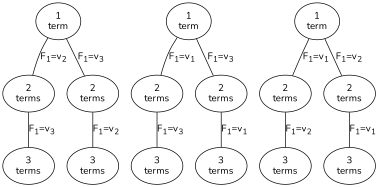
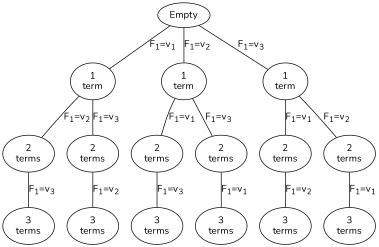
  digraph {
    fontname=Nunito
    node [fontname=Nunito]
    edge [dir=none fontname=Nunito]
+   n1 [label=<Empty>]
    n2 [label=<1<BR/>term>]
    n3 [label=<1<BR/>term>]
    n4 [label=<1<BR/>term>]
    n5 [label=<2<BR/>terms>]
    n6 [label=<2<BR/>terms>]
    n7 [label=<2<BR/>terms>]
    n8 [label=<2<BR/>terms>]
    n9 [label=<2<BR/>terms>]
    n10 [label=<2<BR/>terms>]
    n11 [label=<3<BR/>terms>]
    n12 [label=<3<BR/>terms>]
    n13 [label=<3<BR/>terms>]
    n14 [label=<3<BR/>terms>]
    n15 [label=<3<BR/>terms>]
    n16 [label=<3<BR/>terms>]
    subgraph sub_1 {
+     n1
      n2
      n3
      n4
      n5
      n6
      n7
      n8
      n9
      n10
      n11
      n12
      n13
      n14
      n15
      n16
    }
+   n1 -> n2 [label=<F<SUB>1</SUB>=v<SUB>1</SUB>>]
+   n1 -> n3 [label=<F<SUB>1</SUB>=v<SUB>2</SUB>>]
+   n1 -> n4 [label=<F<SUB>1</SUB>=v<SUB>3</SUB>>]
    n2 -> n5 [label=<F<SUB>1</SUB>=v<SUB>2</SUB>>]
    n2 -> n6 [label=<F<SUB>1</SUB>=v<SUB>3</SUB>>]
    n3 -> n7 [label=<F<SUB>1</SUB>=v<SUB>1</SUB>>]
    n3 -> n8 [label=<F<SUB>1</SUB>=v<SUB>3</SUB>>]
    n4 -> n9 [label=<F<SUB>1</SUB>=v<SUB>1</SUB>>]
    n4 -> n10 [label=<F<SUB>1</SUB>=v<SUB>2</SUB>>]
    n5 -> n11 [label=<F<SUB>1</SUB>=v<SUB>3</SUB>>]
    n6 -> n12 [label=<F<SUB>1</SUB>=v<SUB>2</SUB>>]
    n7 -> n13 [label=<F<SUB>1</SUB>=v<SUB>3</SUB>>]
    n8 -> n14 [label=<F<SUB>1</SUB>=v<SUB>1</SUB>>]
    n9 -> n15 [label=<F<SUB>1</SUB>=v<SUB>2</SUB>>]
    n10 -> n16 [label=<F<SUB>1</SUB>=v<SUB>1</SUB>>]
  }
